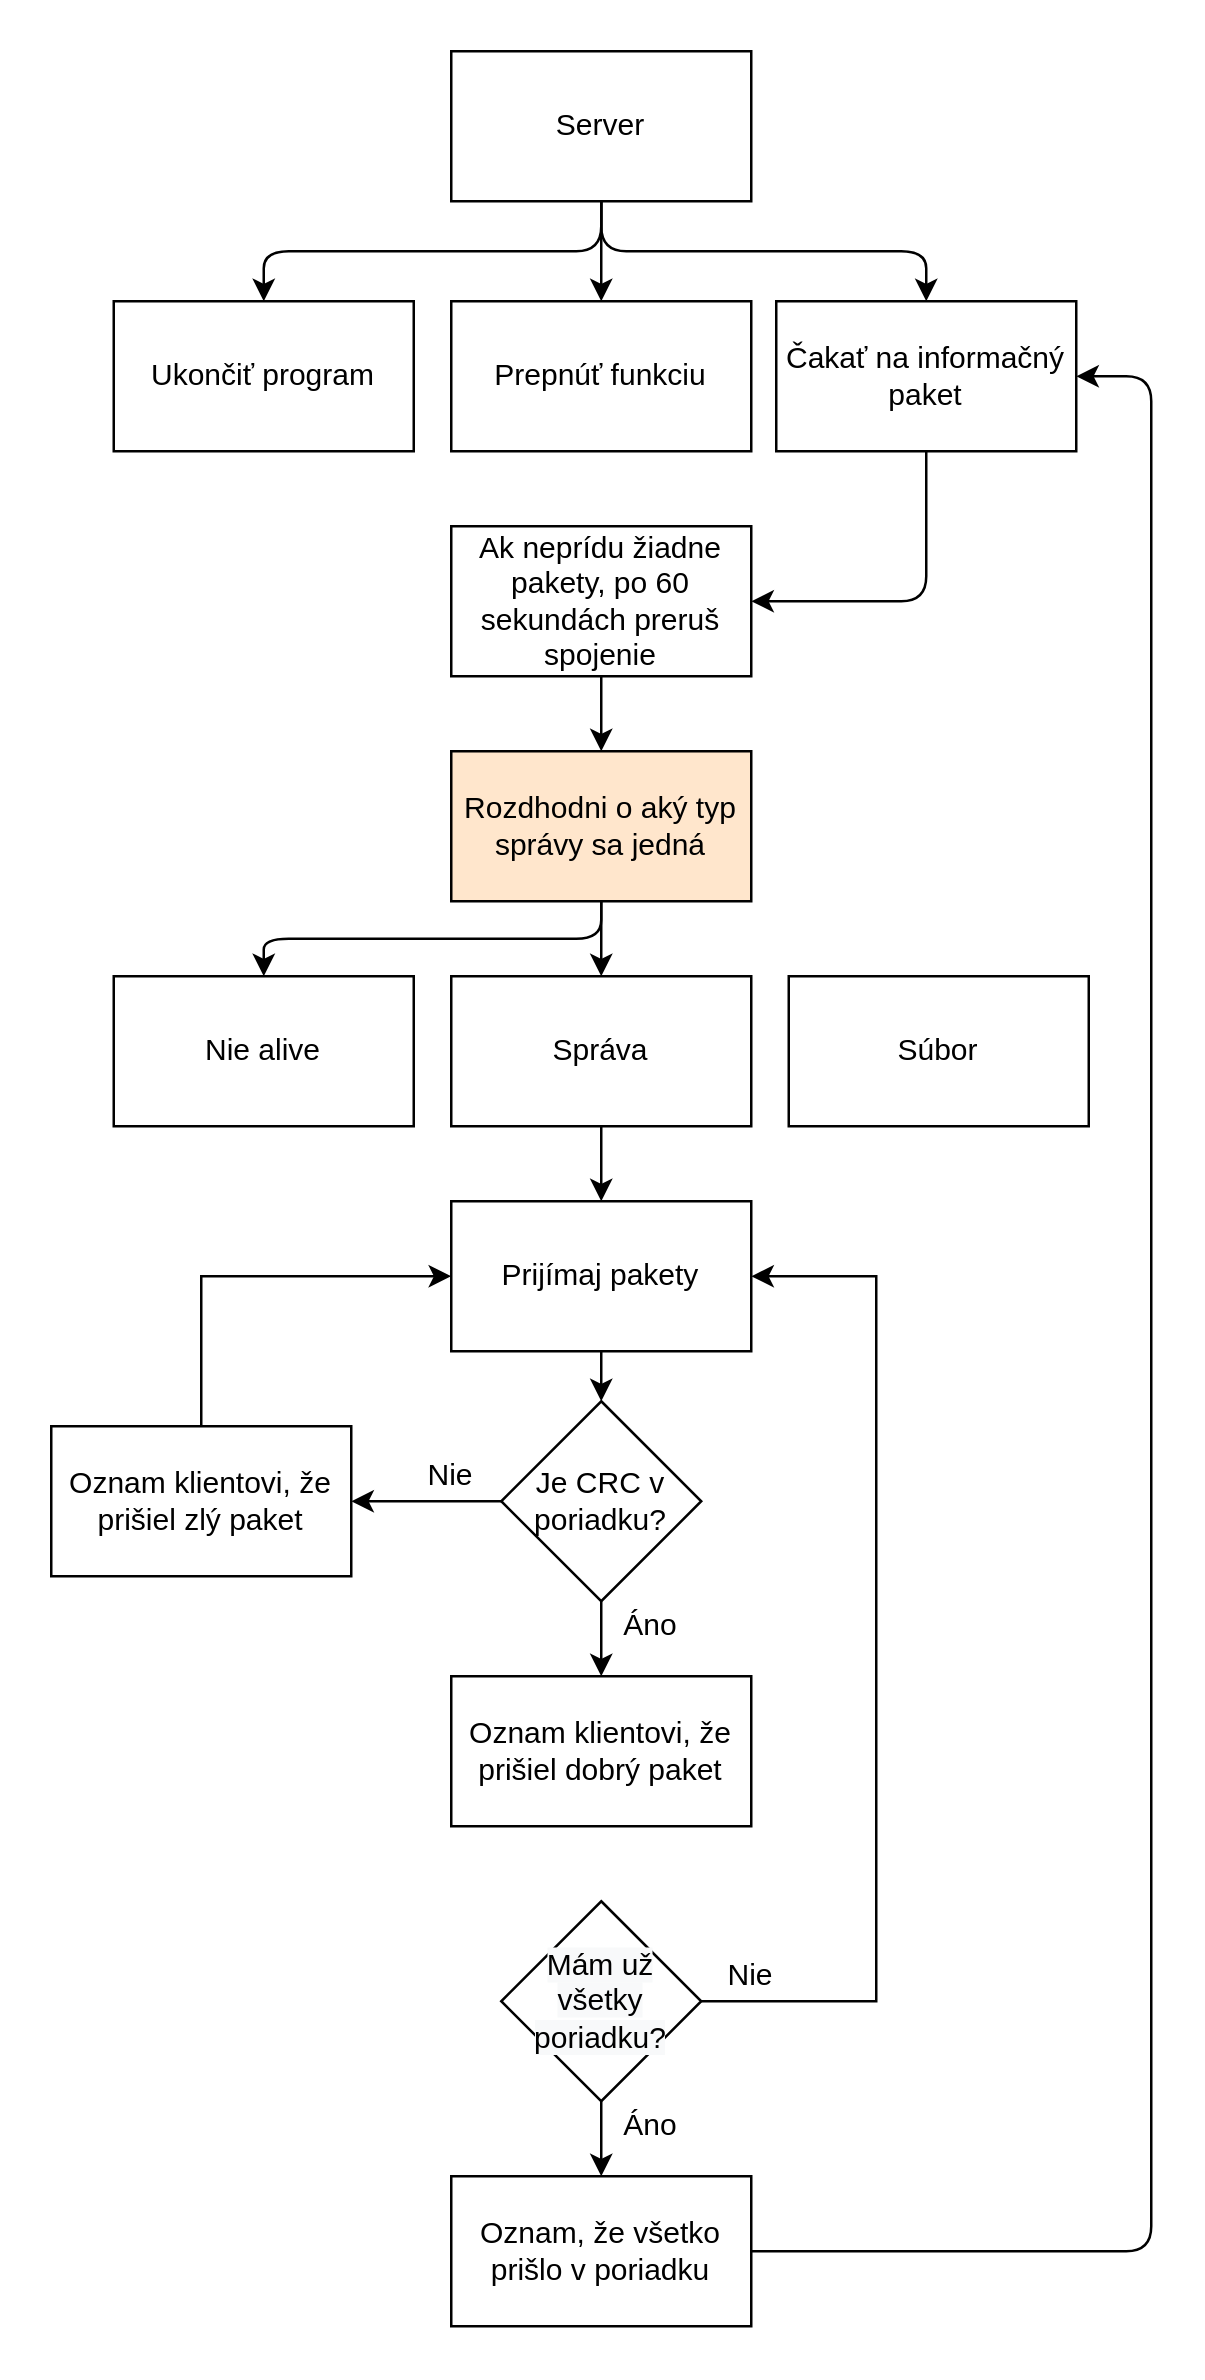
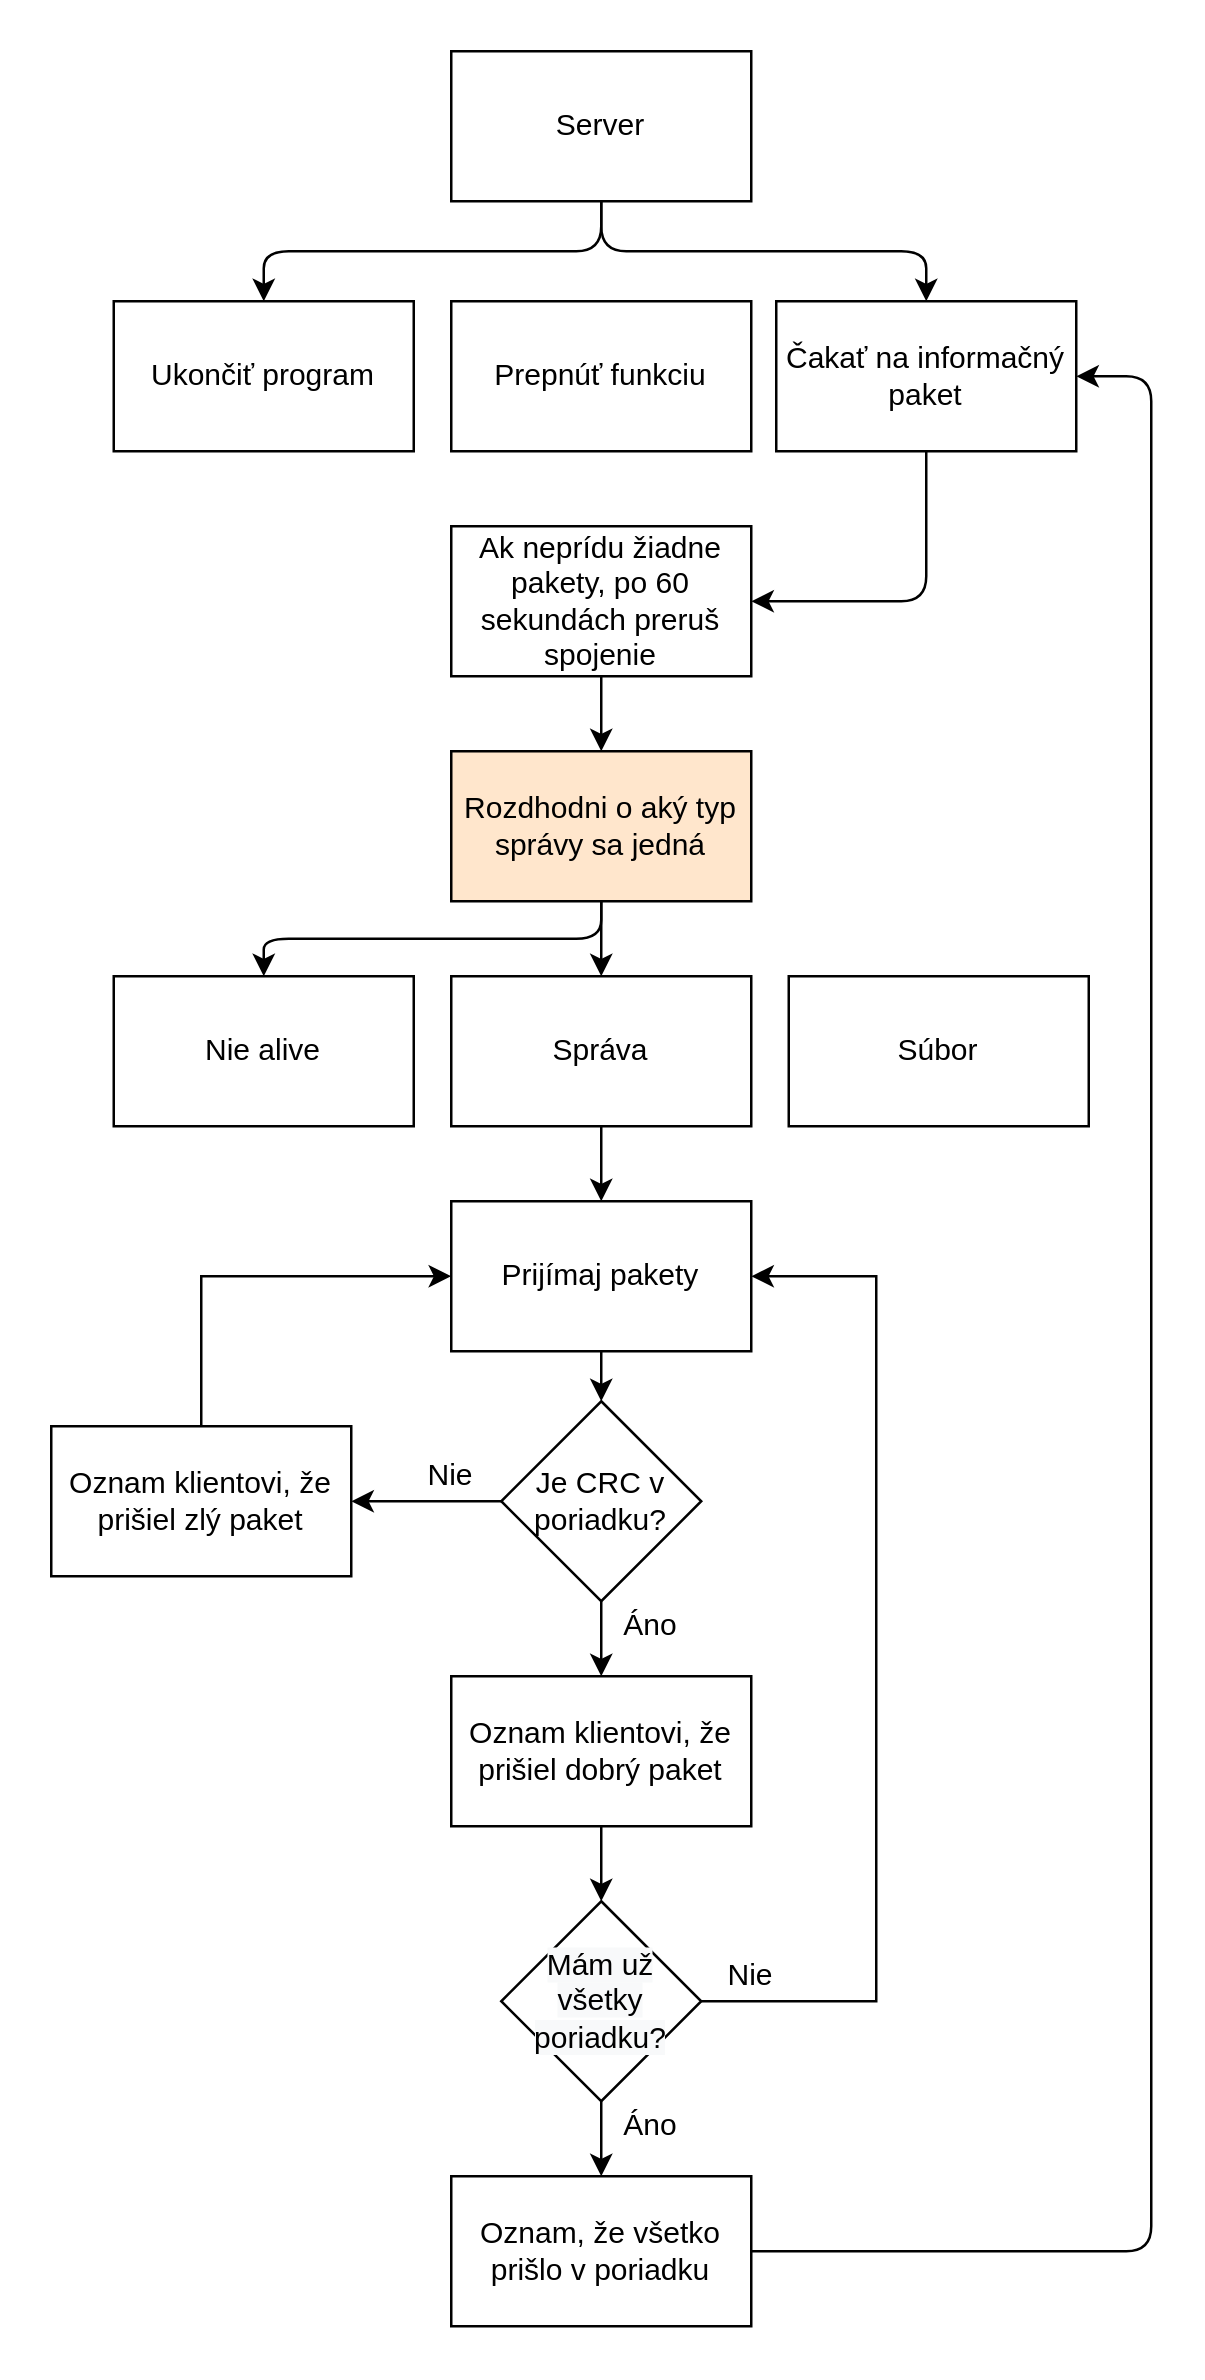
  <mxCell id="0" />
  <mxCell id="1" parent="0" />
  <mxCell id="2" value="Server" style="rounded=0;whiteSpace=wrap;html=1;" parent="1" vertex="1"><mxGeometry x="180" y="20" width="120" height="60" as="geometry" /></mxCell>
  <mxCell id="3" value="Ukončiť program" style="rounded=0;whiteSpace=wrap;html=1;" parent="1" vertex="1"><mxGeometry x="45" y="120" width="120" height="60" as="geometry" /></mxCell>
  <mxCell id="4" value="Prepnúť funkciu" style="rounded=0;whiteSpace=wrap;html=1;" parent="1" vertex="1"><mxGeometry x="180" y="120" width="120" height="60" as="geometry" /></mxCell>
  <mxCell id="5" value="Čakať na informačný paket" style="rounded=0;whiteSpace=wrap;html=1;" parent="1" vertex="1"><mxGeometry x="310" y="120" width="120" height="60" as="geometry" /></mxCell>
  <mxCell id="6" value="" style="endArrow=classic;html=1;edgeStyle=orthogonalEdgeStyle;exitX=0.5;exitY=1;exitDx=0;exitDy=0;" parent="1" source="2" target="3" edge="1"><mxGeometry width="50" height="50" relative="1" as="geometry"><mxPoint x="240" y="360" as="sourcePoint" /><mxPoint x="290" y="310" as="targetPoint" /></mxGeometry></mxCell>
- <mxCell id="7" value="" style="endArrow=classic;html=1;edgeStyle=orthogonalEdgeStyle;exitX=0.5;exitY=1;exitDx=0;exitDy=0;entryX=0.5;entryY=0;entryDx=0;entryDy=0;" parent="1" source="2" target="4" edge="1"><mxGeometry width="50" height="50" relative="1" as="geometry"><mxPoint x="250" y="90" as="sourcePoint" /><mxPoint x="115" y="130" as="targetPoint" /></mxGeometry></mxCell>
  <mxCell id="8" value="" style="endArrow=classic;html=1;edgeStyle=orthogonalEdgeStyle;entryX=0.5;entryY=0;entryDx=0;entryDy=0;exitX=0.5;exitY=1;exitDx=0;exitDy=0;" parent="1" source="2" target="5" edge="1"><mxGeometry width="50" height="50" relative="1" as="geometry"><mxPoint x="250" y="90" as="sourcePoint" /><mxPoint x="250" y="130" as="targetPoint" /></mxGeometry></mxCell>
  <mxCell id="9" value="Ak neprídu žiadne pakety, po 60 sekundách preruš spojenie" style="rounded=0;whiteSpace=wrap;html=1;" parent="1" vertex="1"><mxGeometry x="180" y="210" width="120" height="60" as="geometry" /></mxCell>
  <mxCell id="10" value="Rozdhodni o aký typ správy sa jedná" style="rounded=0;whiteSpace=wrap;html=1;fillColor=#ffe6cc;" parent="1" vertex="1"><mxGeometry x="180" y="300" width="120" height="60" as="geometry" /></mxCell>
  <mxCell id="11" value="Nie alive" style="rounded=0;whiteSpace=wrap;html=1;" parent="1" vertex="1"><mxGeometry x="45" y="390" width="120" height="60" as="geometry" /></mxCell>
  <mxCell id="12" value="Správa" style="rounded=0;whiteSpace=wrap;html=1;" parent="1" vertex="1"><mxGeometry x="180" y="390" width="120" height="60" as="geometry" /></mxCell>
  <mxCell id="13" value="Súbor" style="rounded=0;whiteSpace=wrap;html=1;" parent="1" vertex="1"><mxGeometry x="315" y="390" width="120" height="60" as="geometry" /></mxCell>
  <mxCell id="14" value="" style="endArrow=classic;html=1;exitX=0.5;exitY=1;exitDx=0;exitDy=0;edgeStyle=orthogonalEdgeStyle;entryX=1;entryY=0.5;entryDx=0;entryDy=0;" parent="1" source="5" target="9" edge="1"><mxGeometry width="50" height="50" relative="1" as="geometry"><mxPoint x="120" y="330" as="sourcePoint" /><mxPoint x="170" y="280" as="targetPoint" /></mxGeometry></mxCell>
  <mxCell id="15" value="" style="endArrow=classic;html=1;exitX=0.5;exitY=1;exitDx=0;exitDy=0;entryX=0.5;entryY=0;entryDx=0;entryDy=0;" parent="1" source="9" target="10" edge="1"><mxGeometry width="50" height="50" relative="1" as="geometry"><mxPoint x="250" y="190" as="sourcePoint" /><mxPoint x="250" y="220" as="targetPoint" /></mxGeometry></mxCell>
  <mxCell id="16" value="" style="endArrow=classic;html=1;exitX=0.5;exitY=1;exitDx=0;exitDy=0;entryX=0.5;entryY=0;entryDx=0;entryDy=0;" parent="1" source="10" target="12" edge="1"><mxGeometry width="50" height="50" relative="1" as="geometry"><mxPoint x="250" y="280" as="sourcePoint" /><mxPoint x="250" y="310" as="targetPoint" /></mxGeometry></mxCell>
  <mxCell id="17" value="" style="endArrow=classic;html=1;exitX=0.5;exitY=1;exitDx=0;exitDy=0;entryX=0.5;entryY=0;entryDx=0;entryDy=0;edgeStyle=orthogonalEdgeStyle;" parent="1" source="10" target="11" edge="1"><mxGeometry width="50" height="50" relative="1" as="geometry"><mxPoint x="260" y="290" as="sourcePoint" /><mxPoint x="260" y="320" as="targetPoint" /></mxGeometry></mxCell>
  <mxCell id="18" value="Prijímaj pakety" style="rounded=0;whiteSpace=wrap;html=1;" parent="1" vertex="1"><mxGeometry x="180" y="480" width="120" height="60" as="geometry" /></mxCell>
  <mxCell id="19" value="Oznam, že všetko prišlo v poriadku" style="rounded=0;whiteSpace=wrap;html=1;" parent="1" vertex="1"><mxGeometry x="180" y="870" width="120" height="60" as="geometry" /></mxCell>
  <mxCell id="20" style="edgeStyle=elbowEdgeStyle;rounded=0;orthogonalLoop=1;jettySize=auto;html=1;exitX=0;exitY=0.5;exitDx=0;exitDy=0;" parent="1" source="21" target="32" edge="1"><mxGeometry relative="1" as="geometry"><mxPoint x="150" y="600" as="targetPoint" /></mxGeometry></mxCell>
  <mxCell id="21" value="&lt;span&gt;Je CRC v poriadku?&lt;/span&gt;" style="rhombus;whiteSpace=wrap;html=1;" parent="1" vertex="1"><mxGeometry x="200" y="560" width="80" height="80" as="geometry" /></mxCell>
  <mxCell id="22" value="" style="endArrow=classic;html=1;exitX=0.5;exitY=1;exitDx=0;exitDy=0;entryX=0.5;entryY=0;entryDx=0;entryDy=0;" parent="1" source="12" target="18" edge="1"><mxGeometry width="50" height="50" relative="1" as="geometry"><mxPoint x="120" y="500" as="sourcePoint" /><mxPoint x="170" y="450" as="targetPoint" /></mxGeometry></mxCell>
  <mxCell id="23" value="" style="endArrow=classic;html=1;exitX=0.5;exitY=1;exitDx=0;exitDy=0;entryX=0.5;entryY=0;entryDx=0;entryDy=0;" parent="1" source="18" target="21" edge="1"><mxGeometry width="50" height="50" relative="1" as="geometry"><mxPoint x="250" y="460" as="sourcePoint" /><mxPoint x="250" y="490" as="targetPoint" /></mxGeometry></mxCell>
  <mxCell id="24" value="" style="endArrow=classic;html=1;edgeStyle=elbowEdgeStyle;elbow=vertical;exitX=1;exitY=0.5;exitDx=0;exitDy=0;entryX=1;entryY=0.5;entryDx=0;entryDy=0;" parent="1" source="19" target="5" edge="1"><mxGeometry width="50" height="50" relative="1" as="geometry"><mxPoint x="240" y="750" as="sourcePoint" /><mxPoint x="279" y="200" as="targetPoint" /><Array as="points"><mxPoint x="460" y="420" /></Array></mxGeometry></mxCell>
  <mxCell id="25" style="edgeStyle=elbowEdgeStyle;rounded=0;orthogonalLoop=1;jettySize=auto;html=1;exitX=1;exitY=0.5;exitDx=0;exitDy=0;entryX=1;entryY=0.5;entryDx=0;entryDy=0;" parent="1" source="26" target="18" edge="1"><mxGeometry relative="1" as="geometry"><Array as="points"><mxPoint x="350" y="610" /></Array></mxGeometry></mxCell>
  <mxCell id="26" value="&#10;&#10;&lt;span style=&quot;color: rgb(0, 0, 0); font-family: helvetica; font-size: 12px; font-style: normal; font-weight: 400; letter-spacing: normal; text-align: center; text-indent: 0px; text-transform: none; word-spacing: 0px; background-color: rgb(248, 249, 250); display: inline; float: none;&quot;&gt;Mám už všetky poriadku?&lt;/span&gt;&#10;&#10;" style="rhombus;whiteSpace=wrap;html=1;" parent="1" vertex="1"><mxGeometry x="200" y="760" width="80" height="80" as="geometry" /></mxCell>
  <mxCell id="27" value="" style="endArrow=classic;html=1;exitX=0.5;exitY=1;exitDx=0;exitDy=0;" parent="1" source="26" edge="1"><mxGeometry width="50" height="50" relative="1" as="geometry"><mxPoint x="250" y="740" as="sourcePoint" /><mxPoint x="240" y="870" as="targetPoint" /><Array as="points" /></mxGeometry></mxCell>
  <mxCell id="28" value="Áno" style="text;html=1;strokeColor=none;fillColor=none;align=center;verticalAlign=middle;whiteSpace=wrap;rounded=0;" parent="1" vertex="1"><mxGeometry x="240" y="840" width="40" height="20" as="geometry" /></mxCell>
  <mxCell id="29" style="edgeStyle=orthogonalEdgeStyle;rounded=0;orthogonalLoop=1;jettySize=auto;html=1;exitX=0;exitY=0;exitDx=0;exitDy=0;entryX=0.5;entryY=0;entryDx=0;entryDy=0;" edge="1" parent="1" source="30" target="36"><mxGeometry relative="1" as="geometry" /></mxCell>
  <mxCell id="30" value="Áno" style="text;html=1;strokeColor=none;fillColor=none;align=center;verticalAlign=middle;whiteSpace=wrap;rounded=0;" parent="1" vertex="1"><mxGeometry x="240" y="640" width="40" height="20" as="geometry" /></mxCell>
  <mxCell id="31" style="edgeStyle=elbowEdgeStyle;rounded=0;orthogonalLoop=1;jettySize=auto;html=1;exitX=0.5;exitY=0;exitDx=0;exitDy=0;entryX=0;entryY=0.5;entryDx=0;entryDy=0;" parent="1" source="32" target="18" edge="1"><mxGeometry relative="1" as="geometry"><Array as="points"><mxPoint x="80" y="540" /></Array></mxGeometry></mxCell>
  <mxCell id="32" value="Oznam klientovi, že prišiel zlý paket" style="rounded=0;whiteSpace=wrap;html=1;" parent="1" vertex="1"><mxGeometry x="20" y="570" width="120" height="60" as="geometry" /></mxCell>
  <mxCell id="33" value="Nie" style="text;html=1;strokeColor=none;fillColor=none;align=center;verticalAlign=middle;whiteSpace=wrap;rounded=0;" parent="1" vertex="1"><mxGeometry x="280" y="780" width="40" height="20" as="geometry" /></mxCell>
  <mxCell id="34" value="Nie" style="text;html=1;strokeColor=none;fillColor=none;align=center;verticalAlign=middle;whiteSpace=wrap;rounded=0;" parent="1" vertex="1"><mxGeometry x="160" y="580" width="40" height="20" as="geometry" /></mxCell>
+ <mxCell id="35" style="edgeStyle=orthogonalEdgeStyle;rounded=0;orthogonalLoop=1;jettySize=auto;html=1;exitX=0.5;exitY=1;exitDx=0;exitDy=0;entryX=0.5;entryY=0;entryDx=0;entryDy=0;" edge="1" parent="1" source="36" target="26"><mxGeometry relative="1" as="geometry" /></mxCell>
  <mxCell id="36" value="Oznam klientovi, že prišiel dobrý paket" style="rounded=0;whiteSpace=wrap;html=1;" vertex="1" parent="1"><mxGeometry x="180" y="670" width="120" height="60" as="geometry" /></mxCell>
